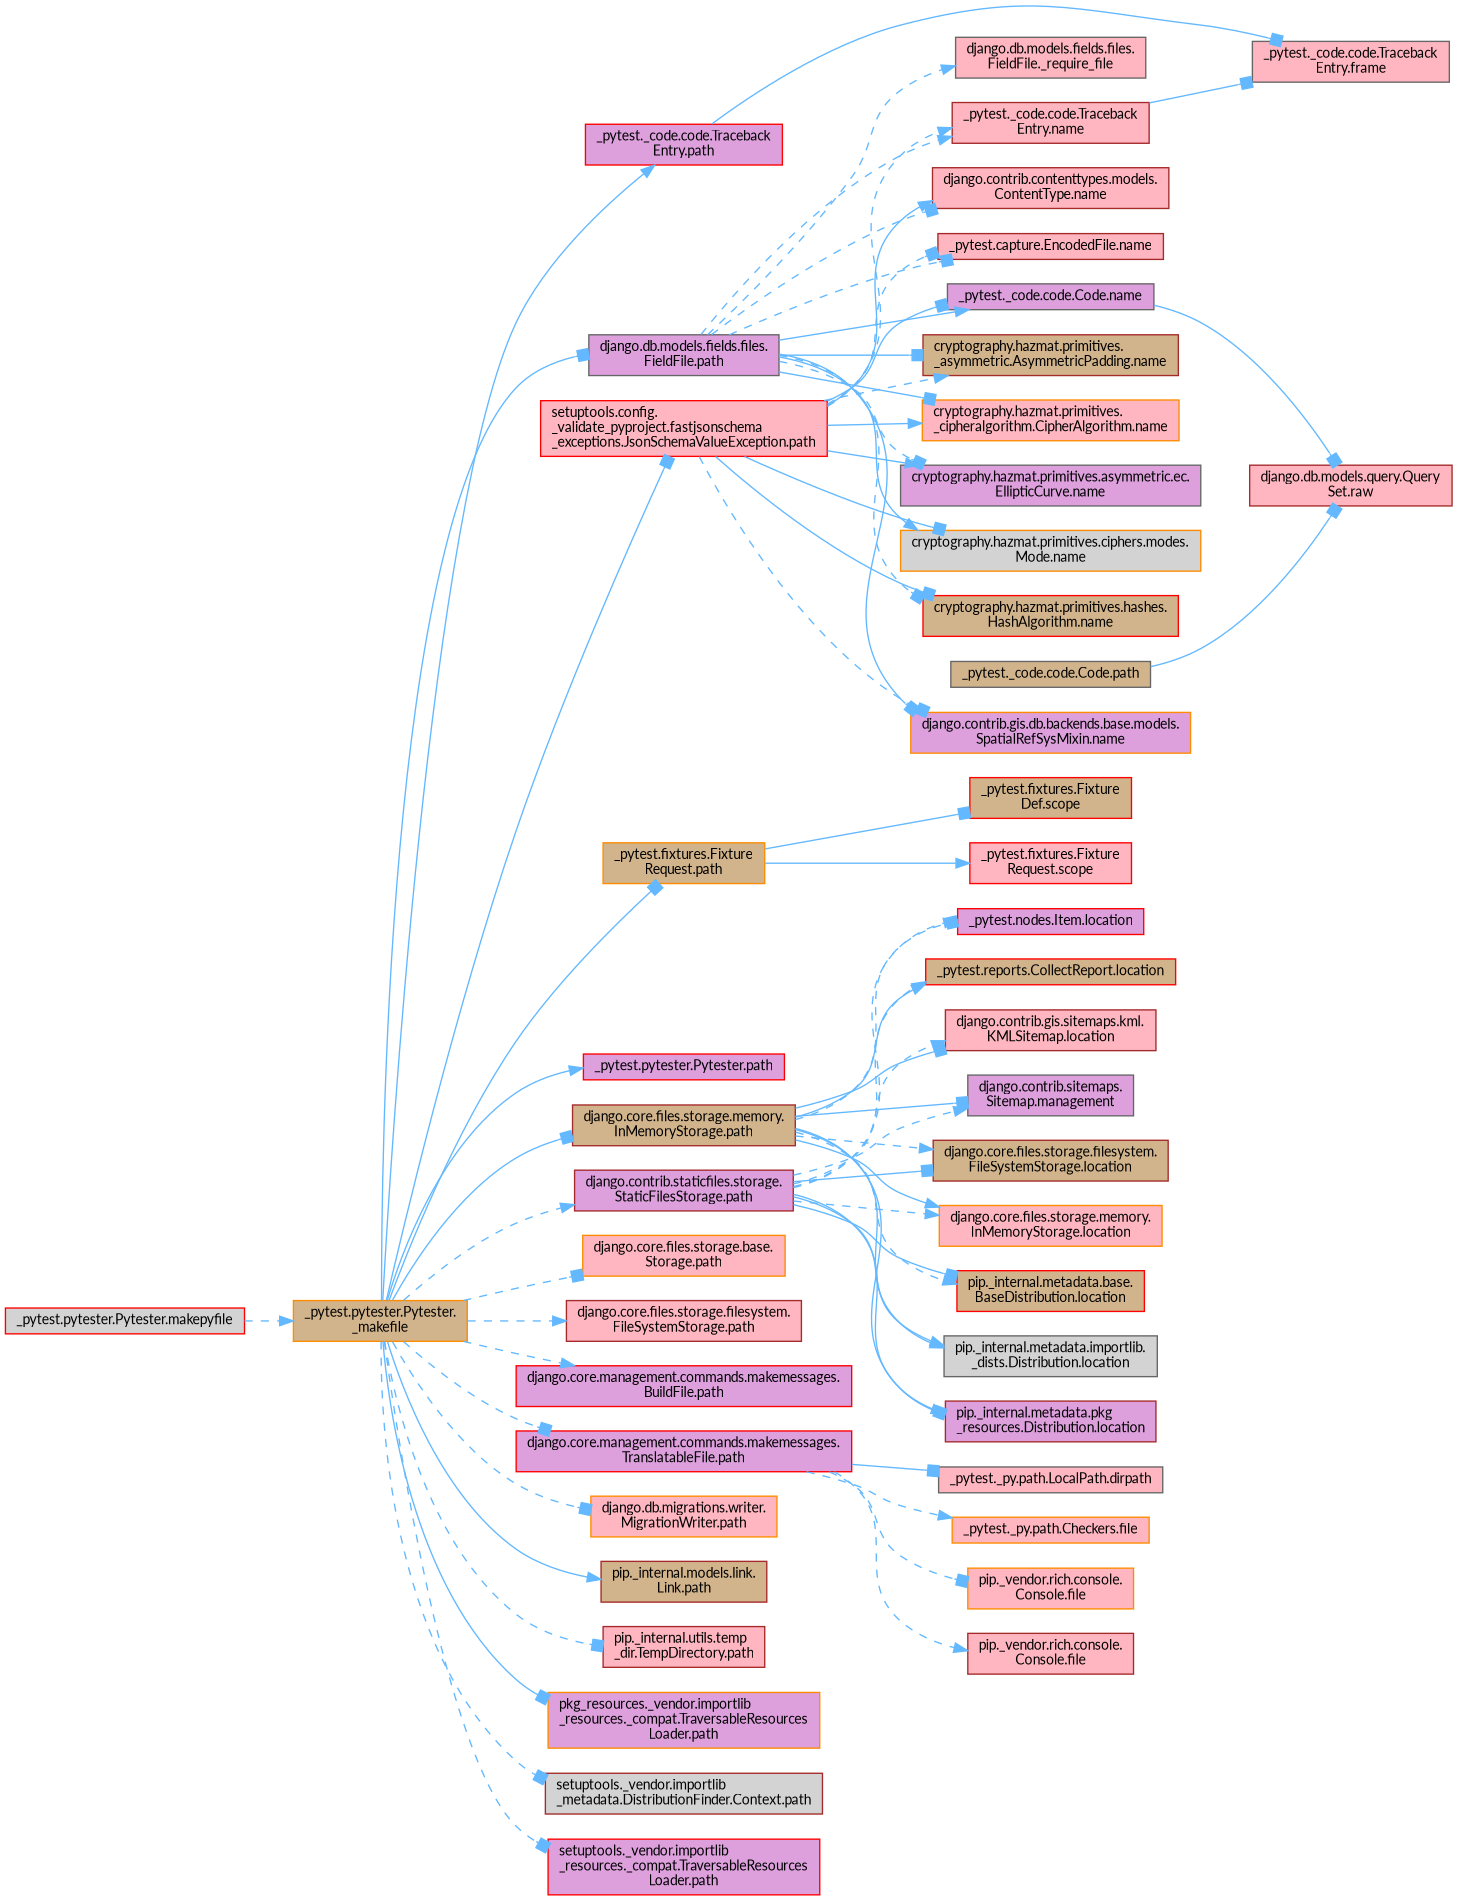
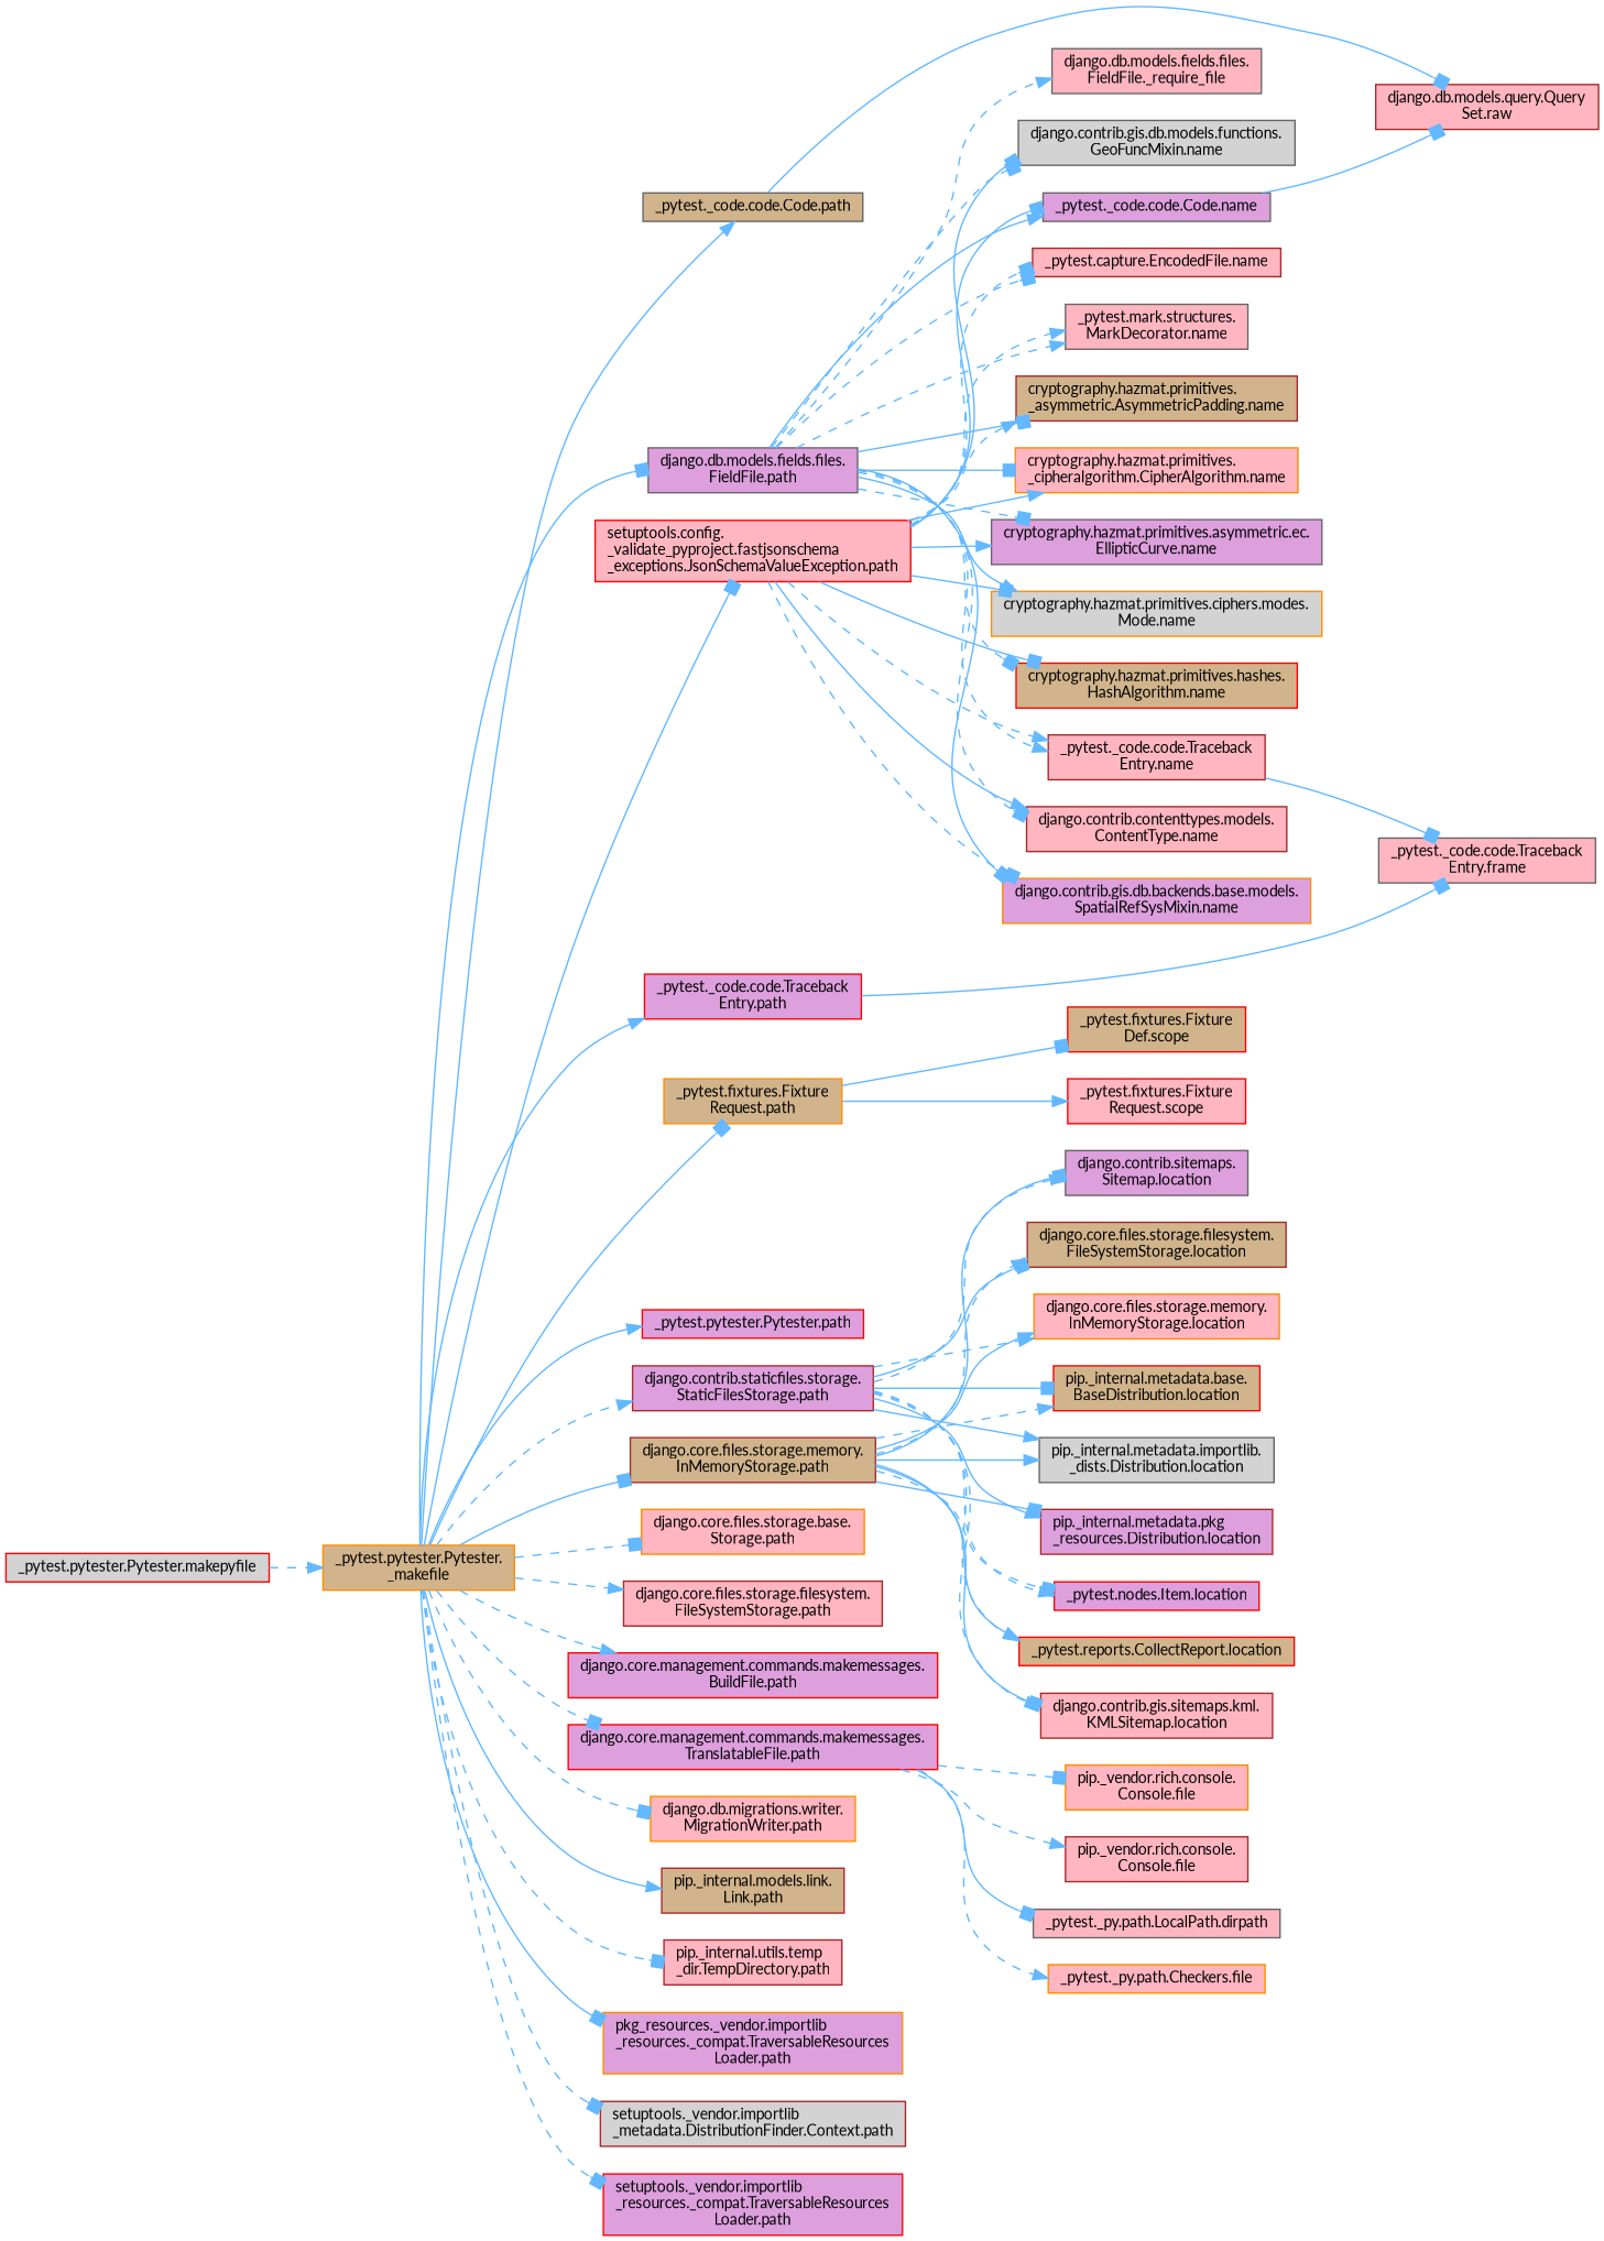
  digraph {
    fontname=Lato
    rankdir=LR
    node [color=brown fillcolor=lightpink fontname=Lato fontsize=10 shape=box style=filled]
    edge [arrowhead=box color=steelblue1 fontname=Lato fontsize=10 labelfontname=Helvetica labelfontsize=10 style=solid]
    n1 [color=red fillcolor=lightgrey fontcolor=black height=0.2 label="_pytest.pytester.Pytester.makepyfile" width=0.4]
    n2 [color=darkorange fillcolor=tan height=0.2 label="_pytest.pytester.Pytester.\l_makefile" width=0.4]
    n3 [color=gray40 fillcolor=tan height=0.2 label="_pytest._code.code.Code.path" width=0.4]
    n4 [color=red fillcolor=plum height=0.2 label="_pytest._code.code.Traceback\lEntry.path" width=0.4]
    n5 [color=darkorange fillcolor=tan height=0.2 label="_pytest.fixtures.Fixture\lRequest.path" width=0.4]
    n6 [color=red fillcolor=plum height=0.2 label="_pytest.pytester.Pytester.path" width=0.4]
    n7 [fillcolor=plum height=0.2 label="django.contrib.staticfiles.storage.\lStaticFilesStorage.path" width=0.4]
    n8 [color=darkorange height=0.2 label="django.core.files.storage.base.\lStorage.path" width=0.4]
    n9 [height=0.2 label="django.core.files.storage.filesystem.\lFileSystemStorage.path" width=0.4]
    n10 [fillcolor=tan height=0.2 label="django.core.files.storage.memory.\lInMemoryStorage.path" width=0.4]
    n11 [color=red fillcolor=plum height=0.2 label="django.core.management.commands.makemessages.\lBuildFile.path" width=0.4]
    n12 [color=red fillcolor=plum height=0.2 label="django.core.management.commands.makemessages.\lTranslatableFile.path" width=0.4]
    n13 [color=darkorange height=0.2 label="django.db.migrations.writer.\lMigrationWriter.path" width=0.4]
    n14 [color=gray40 fillcolor=plum height=0.2 label="django.db.models.fields.files.\lFieldFile.path" width=0.4]
    n15 [fillcolor=tan height=0.2 label="pip._internal.models.link.\lLink.path" width=0.4]
    n16 [height=0.2 label="pip._internal.utils.temp\l_dir.TempDirectory.path" width=0.4]
    n17 [color=darkorange fillcolor=plum height=0.2 label="pkg_resources._vendor.importlib\l_resources._compat.TraversableResources\lLoader.path" width=0.4]
    n18 [fillcolor=lightgrey height=0.2 label="setuptools._vendor.importlib\l_metadata.DistributionFinder.Context.path" width=0.4]
    n19 [color=red fillcolor=plum height=0.2 label="setuptools._vendor.importlib\l_resources._compat.TraversableResources\lLoader.path" width=0.4]
    n20 [color=red height=0.2 label="setuptools.config.\l_validate_pyproject.fastjsonschema\l_exceptions.JsonSchemaValueException.path" width=0.4]
    n21 [height=0.2 label="django.db.models.query.Query\lSet.raw" width=0.4]
    n22 [color=gray40 height=0.2 label="_pytest._code.code.Traceback\lEntry.frame" width=0.4]
    n23 [color=red fillcolor=tan height=0.2 label="_pytest.fixtures.Fixture\lDef.scope" width=0.4]
    n24 [color=red height=0.2 label="_pytest.fixtures.Fixture\lRequest.scope" width=0.4]
    n25 [color=red fillcolor=plum height=0.2 label="_pytest.nodes.Item.location" width=0.4]
    n26 [color=red fillcolor=tan height=0.2 label="_pytest.reports.CollectReport.location" width=0.4]
    n27 [height=0.2 label="django.contrib.gis.sitemaps.kml.\lKMLSitemap.location" width=0.4]
-   n28 [color=gray40 fillcolor=plum height=0.2 label="django.contrib.sitemaps.\lSitemap.management" width=0.4]
+   n28 [color=gray40 fillcolor=plum height=0.2 label="django.contrib.sitemaps.\lSitemap.location" width=0.4]
    n29 [fillcolor=tan height=0.2 label="django.core.files.storage.filesystem.\lFileSystemStorage.location" width=0.4]
    n30 [color=darkorange height=0.2 label="django.core.files.storage.memory.\lInMemoryStorage.location" width=0.4]
    n31 [color=red fillcolor=tan height=0.2 label="pip._internal.metadata.base.\lBaseDistribution.location" width=0.4]
    n32 [color=gray40 fillcolor=lightgrey height=0.2 label="pip._internal.metadata.importlib.\l_dists.Distribution.location" width=0.4]
    n33 [fillcolor=plum height=0.2 label="pip._internal.metadata.pkg\l_resources.Distribution.location" width=0.4]
    n34 [color=gray40 height=0.2 label="_pytest._py.path.LocalPath.dirpath" width=0.4]
    n35 [color=darkorange height=0.2 label="_pytest._py.path.Checkers.file" width=0.4]
    n36 [color=darkorange height=0.2 label="pip._vendor.rich.console.\lConsole.file" width=0.4]
    n37 [height=0.2 label="pip._vendor.rich.console.\lConsole.file" width=0.4]
    n38 [color=gray40 height=0.2 label="django.db.models.fields.files.\lFieldFile._require_file" width=0.4]
    n39 [color=gray40 fillcolor=plum height=0.2 label="_pytest._code.code.Code.name" width=0.4]
    n40 [height=0.2 label="_pytest._code.code.Traceback\lEntry.name" width=0.4]
    n41 [height=0.2 label="_pytest.capture.EncodedFile.name" width=0.4]
+   n42 [color=gray40 height=0.2 label="_pytest.mark.structures.\lMarkDecorator.name" width=0.4]
    n43 [fillcolor=tan height=0.2 label="cryptography.hazmat.primitives.\l_asymmetric.AsymmetricPadding.name" width=0.4]
    n44 [color=darkorange height=0.2 label="cryptography.hazmat.primitives.\l_cipheralgorithm.CipherAlgorithm.name" width=0.4]
    n45 [color=gray40 fillcolor=plum height=0.2 label="cryptography.hazmat.primitives.asymmetric.ec.\lEllipticCurve.name" width=0.4]
    n46 [color=darkorange fillcolor=lightgrey height=0.2 label="cryptography.hazmat.primitives.ciphers.modes.\lMode.name" width=0.4]
    n47 [color=red fillcolor=tan height=0.2 label="cryptography.hazmat.primitives.hashes.\lHashAlgorithm.name" width=0.4]
    n48 [height=0.2 label="django.contrib.contenttypes.models.\lContentType.name" width=0.4]
    n49 [color=darkorange fillcolor=plum height=0.2 label="django.contrib.gis.db.backends.base.models.\lSpatialRefSysMixin.name" width=0.4]
+   n50 [color=gray40 fillcolor=lightgrey height=0.2 label="django.contrib.gis.db.models.functions.\lGeoFuncMixin.name" width=0.4]
    n1 -> n2 [arrowhead=normal style=dashed]
+   n2 -> n3 [arrowhead=normal]
    n2 -> n4 [arrowhead=normal]
    n2 -> n5
    n2 -> n6 [arrowhead=normal]
    n2 -> n7 [arrowhead=normal style=dashed]
    n2 -> n8 [style=dashed]
    n2 -> n9 [arrowhead=normal style=dashed]
    n2 -> n10
    n2 -> n11 [arrowhead=normal style=dashed]
    n2 -> n12 [style=dashed]
    n2 -> n13 [style=dashed]
    n2 -> n14
    n2 -> n15 [arrowhead=normal]
    n2 -> n16 [style=dashed]
    n2 -> n17
    n2 -> n18 [style=dashed]
    n2 -> n19 [style=dashed]
    n2 -> n20
    n3 -> n21
    n4 -> n22
    n5 -> n23
    n5 -> n24 [arrowhead=normal]
    n7 -> n25 [arrowhead=normal style=dashed]
    n7 -> n26 [arrowhead=normal style=dashed]
    n7 -> n27 [arrowhead=normal style=dashed]
    n7 -> n28 [arrowhead=normal style=dashed]
    n7 -> n29
    n7 -> n30 [arrowhead=normal style=dashed]
    n7 -> n31
    n7 -> n32 [arrowhead=normal]
    n7 -> n33 [arrowhead=normal]
    n10 -> n25 [style=dashed]
    n10 -> n26 [arrowhead=normal]
    n10 -> n27
    n10 -> n28
    n10 -> n29 [arrowhead=normal style=dashed]
    n10 -> n30 [arrowhead=normal]
    n10 -> n31 [arrowhead=normal style=dashed]
    n10 -> n32 [arrowhead=normal]
    n10 -> n33
    n12 -> n34
    n12 -> n35 [arrowhead=normal style=dashed]
    n12 -> n36 [style=dashed]
    n12 -> n37 [arrowhead=normal style=dashed]
    n14 -> n38 [arrowhead=normal style=dashed]
    n14 -> n39 [arrowhead=normal]
    n14 -> n40 [arrowhead=normal style=dashed]
    n14 -> n41 [style=dashed]
+   n14 -> n42 [arrowhead=normal style=dashed]
    n14 -> n43
    n14 -> n44
    n14 -> n45 [style=dashed]
    n14 -> n46 [arrowhead=normal]
    n14 -> n47 [style=dashed]
    n14 -> n48 [style=dashed]
    n14 -> n49
+   n14 -> n50 [style=dashed]
    n20 -> n39
    n20 -> n40 [arrowhead=normal style=dashed]
    n20 -> n41 [style=dashed]
+   n20 -> n42 [arrowhead=normal style=dashed]
    n20 -> n43 [arrowhead=normal style=dashed]
    n20 -> n44 [arrowhead=normal]
    n20 -> n45 [arrowhead=normal]
    n20 -> n46
    n20 -> n47
    n20 -> n48 [arrowhead=normal]
    n20 -> n49 [style=dashed]
+   n20 -> n50
    n39 -> n21
    n40 -> n22
  }
